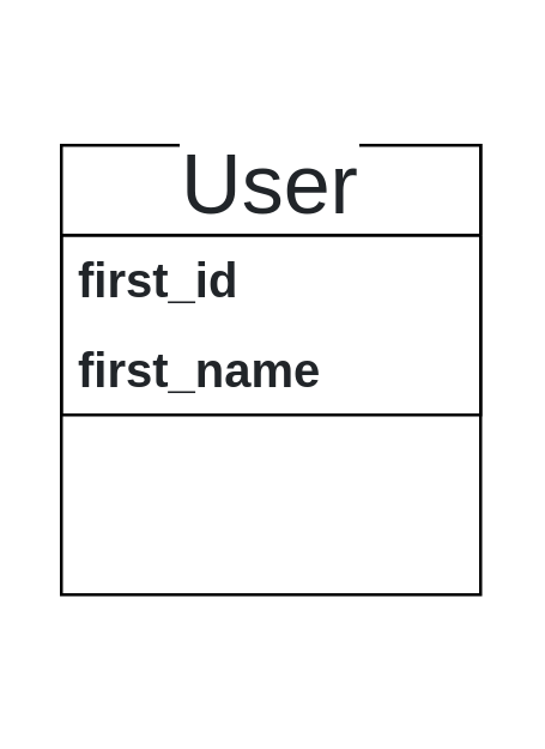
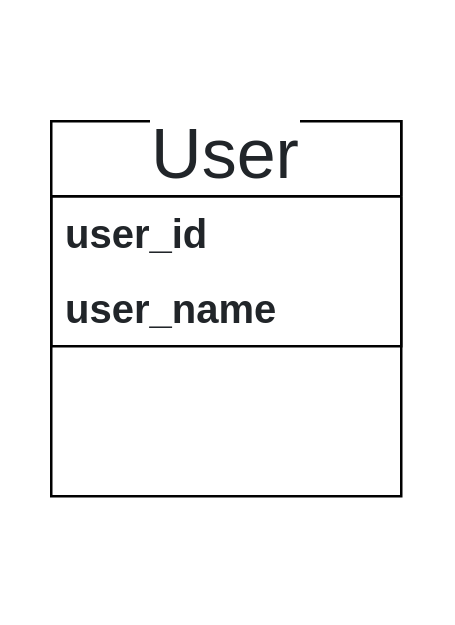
  <mxCell id="0" />
  <mxCell id="1" parent="0" />
  <mxCell id="2" value="List" style="swimlane;fontStyle=0;childLayout=stackLayout;horizontal=1;startSize=30;horizontalStack=0;resizeParent=1;resizeParentMax=0;resizeLast=0;collapsible=1;marginBottom=0;whiteSpace=wrap;html=1;" vertex="1" parent="1"><mxGeometry x="20" y="20" width="140" height="90" as="geometry" /></mxCell>
  <mxCell id="3" value="User 1" style="text;strokeColor=none;fillColor=none;align=left;verticalAlign=middle;spacingLeft=4;spacingRight=4;overflow=hidden;points=[[0,0.5],[1,0.5]];portConstraint=eastwest;rotatable=0;whiteSpace=wrap;html=1;" vertex="1" parent="2"><mxGeometry y="30" width="140" height="30" as="geometry" /></mxCell>
  <mxCell id="4" value="Item 7" style="text;strokeColor=none;fillColor=none;align=left;verticalAlign=middle;spacingLeft=4;spacingRight=4;overflow=hidden;points=[[0,0.5],[1,0.5]];portConstraint=eastwest;rotatable=0;whiteSpace=wrap;html=1;" vertex="1" parent="2"><mxGeometry y="60" width="140" height="30" as="geometry" /></mxCell>
  <mxCell id="5" value="&#10;&lt;h3 style=&quot;box-sizing: border-box; margin-top: 30px; margin-bottom: 20px; font-weight: 500; line-height: 1.2; color: rgb(33, 37, 41); font-size: 1.75rem; font-family: Poppins, sans-serif; font-style: normal; font-variant-ligatures: normal; font-variant-caps: normal; letter-spacing: normal; orphans: 2; text-align: start; text-indent: 0px; text-transform: none; widows: 2; word-spacing: 0px; -webkit-text-stroke-width: 0px; white-space: normal; background-color: rgb(255, 255, 255); text-decoration-thickness: initial; text-decoration-style: initial; text-decoration-color: initial;&quot;&gt;User&lt;/h3&gt;&#10;&#10;" style="swimlane;fontStyle=0;childLayout=stackLayout;horizontal=1;startSize=30;horizontalStack=0;resizeParent=1;resizeParentMax=0;resizeLast=0;collapsible=1;marginBottom=0;whiteSpace=wrap;html=1;" vertex="1" parent="1"><mxGeometry x="20" y="20" width="140" height="150" as="geometry" /></mxCell>
- <mxCell id="6" value="&lt;span style=&quot;box-sizing: border-box; font-weight: bolder; color: rgb(33, 37, 41); font-family: Poppins, sans-serif; font-size: 16px; background-color: rgb(255, 255, 255);&quot;&gt;first_id&lt;/span&gt;" style="text;strokeColor=none;fillColor=none;align=left;verticalAlign=middle;spacingLeft=4;spacingRight=4;overflow=hidden;points=[[0,0.5],[1,0.5]];portConstraint=eastwest;rotatable=0;whiteSpace=wrap;html=1;" vertex="1" parent="5"><mxGeometry y="30" width="140" height="30" as="geometry" /></mxCell>
- <mxCell id="7" value="&lt;span style=&quot;box-sizing: border-box; font-weight: bolder; color: rgb(33, 37, 41); font-family: Poppins, sans-serif; font-size: 16px; background-color: rgb(255, 255, 255);&quot;&gt;first_name&lt;/span&gt;" style="text;strokeColor=none;fillColor=none;align=left;verticalAlign=middle;spacingLeft=4;spacingRight=4;overflow=hidden;points=[[0,0.5],[1,0.5]];portConstraint=eastwest;rotatable=0;whiteSpace=wrap;html=1;" vertex="1" parent="5"><mxGeometry y="60" width="140" height="30" as="geometry" /></mxCell>
+ <mxCell id="6" value="&lt;span style=&quot;box-sizing: border-box; font-weight: bolder; color: rgb(33, 37, 41); font-family: Poppins, sans-serif; font-size: 16px; background-color: rgb(255, 255, 255);&quot;&gt;user_id&lt;/span&gt;" style="text;strokeColor=none;fillColor=none;align=left;verticalAlign=middle;spacingLeft=4;spacingRight=4;overflow=hidden;points=[[0,0.5],[1,0.5]];portConstraint=eastwest;rotatable=0;whiteSpace=wrap;html=1;" vertex="1" parent="5"><mxGeometry y="30" width="140" height="30" as="geometry" /></mxCell>
+ <mxCell id="7" value="&lt;span style=&quot;box-sizing: border-box; font-weight: bolder; color: rgb(33, 37, 41); font-family: Poppins, sans-serif; font-size: 16px; background-color: rgb(255, 255, 255);&quot;&gt;user_name&lt;/span&gt;" style="text;strokeColor=none;fillColor=none;align=left;verticalAlign=middle;spacingLeft=4;spacingRight=4;overflow=hidden;points=[[0,0.5],[1,0.5]];portConstraint=eastwest;rotatable=0;whiteSpace=wrap;html=1;" vertex="1" parent="5"><mxGeometry y="60" width="140" height="30" as="geometry" /></mxCell>
  <mxCell id="8" style="text;strokeColor=none;fillColor=none;align=left;verticalAlign=middle;spacingLeft=4;spacingRight=4;overflow=hidden;points=[[0,0.5],[1,0.5]];portConstraint=eastwest;rotatable=0;whiteSpace=wrap;html=1;" vertex="1" parent="5"><mxGeometry y="90" width="140" height="30" as="geometry" /></mxCell>
  <mxCell id="9" style="text;strokeColor=none;fillColor=none;align=left;verticalAlign=middle;spacingLeft=4;spacingRight=4;overflow=hidden;points=[[0,0.5],[1,0.5]];portConstraint=eastwest;rotatable=0;whiteSpace=wrap;html=1;" vertex="1" parent="5"><mxGeometry y="120" width="140" height="30" as="geometry" /></mxCell>
  <mxCell id="10" style="text;strokeColor=none;fillColor=none;align=left;verticalAlign=middle;spacingLeft=4;spacingRight=4;overflow=hidden;points=[[0,0.5],[1,0.5]];portConstraint=eastwest;rotatable=0;whiteSpace=wrap;html=1;" vertex="1" parent="1"><mxGeometry x="20" y="170" width="140" height="30" as="geometry" /></mxCell>
